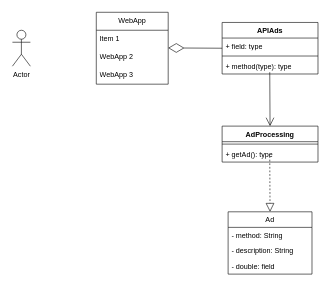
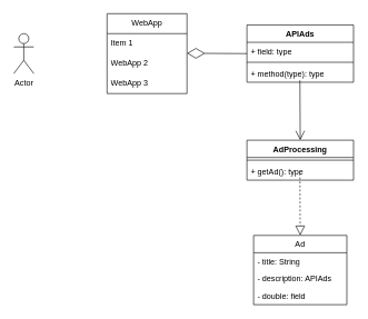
  <mxCell id="0" />
  <mxCell id="1" parent="0" />
  <mxCell id="2" value="Actor" style="shape=umlActor;verticalLabelPosition=bottom;verticalAlign=top;html=1;outlineConnect=0;" vertex="1" parent="1"><mxGeometry x="20" y="50" width="30" height="60" as="geometry" /></mxCell>
  <mxCell id="3" value="WebApp" style="swimlane;fontStyle=0;childLayout=stackLayout;horizontal=1;startSize=30;horizontalStack=0;resizeParent=1;resizeParentMax=0;resizeLast=0;collapsible=1;marginBottom=0;whiteSpace=wrap;html=1;" vertex="1" parent="1"><mxGeometry x="160" y="20" width="120" height="120" as="geometry" /></mxCell>
  <mxCell id="4" value="Item 1" style="text;strokeColor=none;fillColor=none;align=left;verticalAlign=middle;spacingLeft=4;spacingRight=4;overflow=hidden;points=[[0,0.5],[1,0.5]];portConstraint=eastwest;rotatable=0;whiteSpace=wrap;html=1;" vertex="1" parent="3"><mxGeometry y="30" width="120" height="30" as="geometry" /></mxCell>
  <mxCell id="5" value="WebApp 2" style="text;strokeColor=none;fillColor=none;align=left;verticalAlign=middle;spacingLeft=4;spacingRight=4;overflow=hidden;points=[[0,0.5],[1,0.5]];portConstraint=eastwest;rotatable=0;whiteSpace=wrap;html=1;" vertex="1" parent="3"><mxGeometry y="60" width="120" height="30" as="geometry" /></mxCell>
  <mxCell id="6" value="WebApp 3" style="text;strokeColor=none;fillColor=none;align=left;verticalAlign=middle;spacingLeft=4;spacingRight=4;overflow=hidden;points=[[0,0.5],[1,0.5]];portConstraint=eastwest;rotatable=0;whiteSpace=wrap;html=1;" vertex="1" parent="3"><mxGeometry y="90" width="120" height="30" as="geometry" /></mxCell>
  <mxCell id="7" value="" style="endArrow=diamondThin;endFill=0;endSize=24;html=1;rounded=0;" edge="1" parent="1"><mxGeometry width="160" relative="1" as="geometry"><mxPoint x="370" y="80" as="sourcePoint" /><mxPoint x="280" y="79.5" as="targetPoint" /><Array as="points"><mxPoint x="370" y="79.5" /></Array></mxGeometry></mxCell>
  <mxCell id="8" value="APIAds" style="swimlane;fontStyle=1;align=center;verticalAlign=top;childLayout=stackLayout;horizontal=1;startSize=26;horizontalStack=0;resizeParent=1;resizeParentMax=0;resizeLast=0;collapsible=1;marginBottom=0;whiteSpace=wrap;html=1;" vertex="1" parent="1"><mxGeometry x="370" y="37" width="160" height="86" as="geometry" /></mxCell>
  <mxCell id="9" value="+ field: type" style="text;strokeColor=none;fillColor=none;align=left;verticalAlign=top;spacingLeft=4;spacingRight=4;overflow=hidden;rotatable=0;points=[[0,0.5],[1,0.5]];portConstraint=eastwest;whiteSpace=wrap;html=1;" vertex="1" parent="8"><mxGeometry y="26" width="160" height="26" as="geometry" /></mxCell>
  <mxCell id="10" value="" style="line;strokeWidth=1;fillColor=none;align=left;verticalAlign=middle;spacingTop=-1;spacingLeft=3;spacingRight=3;rotatable=0;labelPosition=right;points=[];portConstraint=eastwest;strokeColor=inherit;" vertex="1" parent="8"><mxGeometry y="52" width="160" height="8" as="geometry" /></mxCell>
  <mxCell id="11" value="+ method(type): type" style="text;strokeColor=none;fillColor=none;align=left;verticalAlign=top;spacingLeft=4;spacingRight=4;overflow=hidden;rotatable=0;points=[[0,0.5],[1,0.5]];portConstraint=eastwest;whiteSpace=wrap;html=1;" vertex="1" parent="8"><mxGeometry y="60" width="160" height="26" as="geometry" /></mxCell>
  <mxCell id="12" value="AdProcessing" style="swimlane;fontStyle=1;align=center;verticalAlign=top;childLayout=stackLayout;horizontal=1;startSize=26;horizontalStack=0;resizeParent=1;resizeParentMax=0;resizeLast=0;collapsible=1;marginBottom=0;whiteSpace=wrap;html=1;" vertex="1" parent="1"><mxGeometry x="370" y="210" width="160" height="60" as="geometry" /></mxCell>
  <mxCell id="13" value="" style="line;strokeWidth=1;fillColor=none;align=left;verticalAlign=middle;spacingTop=-1;spacingLeft=3;spacingRight=3;rotatable=0;labelPosition=right;points=[];portConstraint=eastwest;strokeColor=inherit;" vertex="1" parent="12"><mxGeometry y="26" width="160" height="8" as="geometry" /></mxCell>
  <mxCell id="14" value="+ getAd(): type" style="text;strokeColor=none;fillColor=none;align=left;verticalAlign=top;spacingLeft=4;spacingRight=4;overflow=hidden;rotatable=0;points=[[0,0.5],[1,0.5]];portConstraint=eastwest;whiteSpace=wrap;html=1;" vertex="1" parent="12"><mxGeometry y="34" width="160" height="26" as="geometry" /></mxCell>
  <mxCell id="15" value="Ad" style="swimlane;fontStyle=0;childLayout=stackLayout;horizontal=1;startSize=26;fillColor=none;horizontalStack=0;resizeParent=1;resizeParentMax=0;resizeLast=0;collapsible=1;marginBottom=0;whiteSpace=wrap;html=1;" vertex="1" parent="1"><mxGeometry x="380" y="353" width="140" height="104" as="geometry" /></mxCell>
- <mxCell id="16" value="- method: String" style="text;strokeColor=none;fillColor=none;align=left;verticalAlign=top;spacingLeft=4;spacingRight=4;overflow=hidden;rotatable=0;points=[[0,0.5],[1,0.5]];portConstraint=eastwest;whiteSpace=wrap;html=1;" vertex="1" parent="15"><mxGeometry y="26" width="140" height="26" as="geometry" /></mxCell>
- <mxCell id="17" value="- description: String" style="text;strokeColor=none;fillColor=none;align=left;verticalAlign=top;spacingLeft=4;spacingRight=4;overflow=hidden;rotatable=0;points=[[0,0.5],[1,0.5]];portConstraint=eastwest;whiteSpace=wrap;html=1;" vertex="1" parent="15"><mxGeometry y="52" width="140" height="26" as="geometry" /></mxCell>
+ <mxCell id="16" value="- title: String" style="text;strokeColor=none;fillColor=none;align=left;verticalAlign=top;spacingLeft=4;spacingRight=4;overflow=hidden;rotatable=0;points=[[0,0.5],[1,0.5]];portConstraint=eastwest;whiteSpace=wrap;html=1;" vertex="1" parent="15"><mxGeometry y="26" width="140" height="26" as="geometry" /></mxCell>
+ <mxCell id="17" value="- description: APIAds" style="text;strokeColor=none;fillColor=none;align=left;verticalAlign=top;spacingLeft=4;spacingRight=4;overflow=hidden;rotatable=0;points=[[0,0.5],[1,0.5]];portConstraint=eastwest;whiteSpace=wrap;html=1;" vertex="1" parent="15"><mxGeometry y="52" width="140" height="26" as="geometry" /></mxCell>
  <mxCell id="18" value="- double: field" style="text;strokeColor=none;fillColor=none;align=left;verticalAlign=top;spacingLeft=4;spacingRight=4;overflow=hidden;rotatable=0;points=[[0,0.5],[1,0.5]];portConstraint=eastwest;whiteSpace=wrap;html=1;" vertex="1" parent="15"><mxGeometry y="78" width="140" height="26" as="geometry" /></mxCell>
  <mxCell id="19" value="" style="endArrow=open;endFill=1;endSize=12;html=1;rounded=0;" edge="1" parent="1"><mxGeometry width="160" relative="1" as="geometry"><mxPoint x="449.5" y="120" as="sourcePoint" /><mxPoint x="450" y="210" as="targetPoint" /></mxGeometry></mxCell>
  <mxCell id="20" value="" style="endArrow=block;dashed=1;endFill=0;endSize=12;html=1;rounded=0;entryX=0.5;entryY=0;entryDx=0;entryDy=0;" edge="1" parent="1" target="15"><mxGeometry width="160" relative="1" as="geometry"><mxPoint x="449.5" y="260" as="sourcePoint" /><mxPoint x="450" y="340" as="targetPoint" /></mxGeometry></mxCell>
